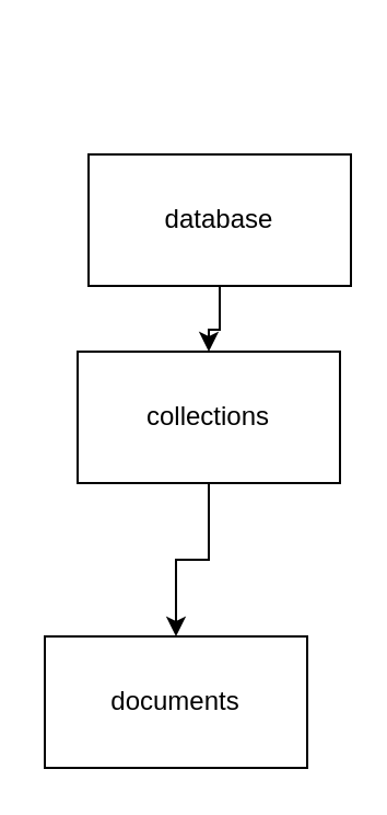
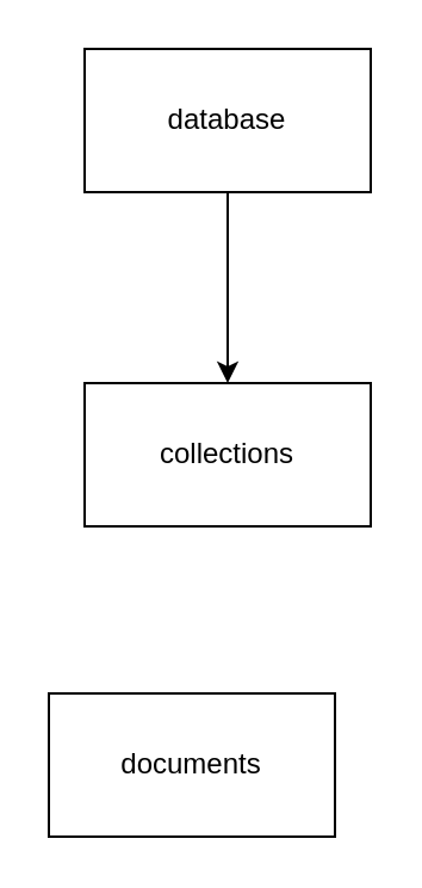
  <mxCell id="0" />
  <mxCell id="1" parent="0" />
  <mxCell id="2" value="" style="edgeStyle=orthogonalEdgeStyle;rounded=0;orthogonalLoop=1;jettySize=auto;html=1;" edge="1" parent="1" source="3" target="5"><mxGeometry relative="1" as="geometry" /></mxCell>
- <mxCell id="3" value="database" style="rounded=0;whiteSpace=wrap;html=1;" vertex="1" parent="1"><mxGeometry x="40" y="70" width="120" height="60" as="geometry" /></mxCell>
- <mxCell id="4" value="" style="edgeStyle=orthogonalEdgeStyle;rounded=0;orthogonalLoop=1;jettySize=auto;html=1;" edge="1" parent="1" source="5" target="6"><mxGeometry relative="1" as="geometry" /></mxCell>
+ <mxCell id="3" value="database" style="rounded=0;whiteSpace=wrap;html=1;" vertex="1" parent="1"><mxGeometry x="35" y="20" width="120" height="60" as="geometry" /></mxCell>
  <mxCell id="5" value="collections" style="rounded=0;whiteSpace=wrap;html=1;" vertex="1" parent="1"><mxGeometry x="35" y="160" width="120" height="60" as="geometry" /></mxCell>
  <mxCell id="6" value="documents" style="whiteSpace=wrap;html=1;rounded=0;" vertex="1" parent="1"><mxGeometry x="20" y="290" width="120" height="60" as="geometry" /></mxCell>
